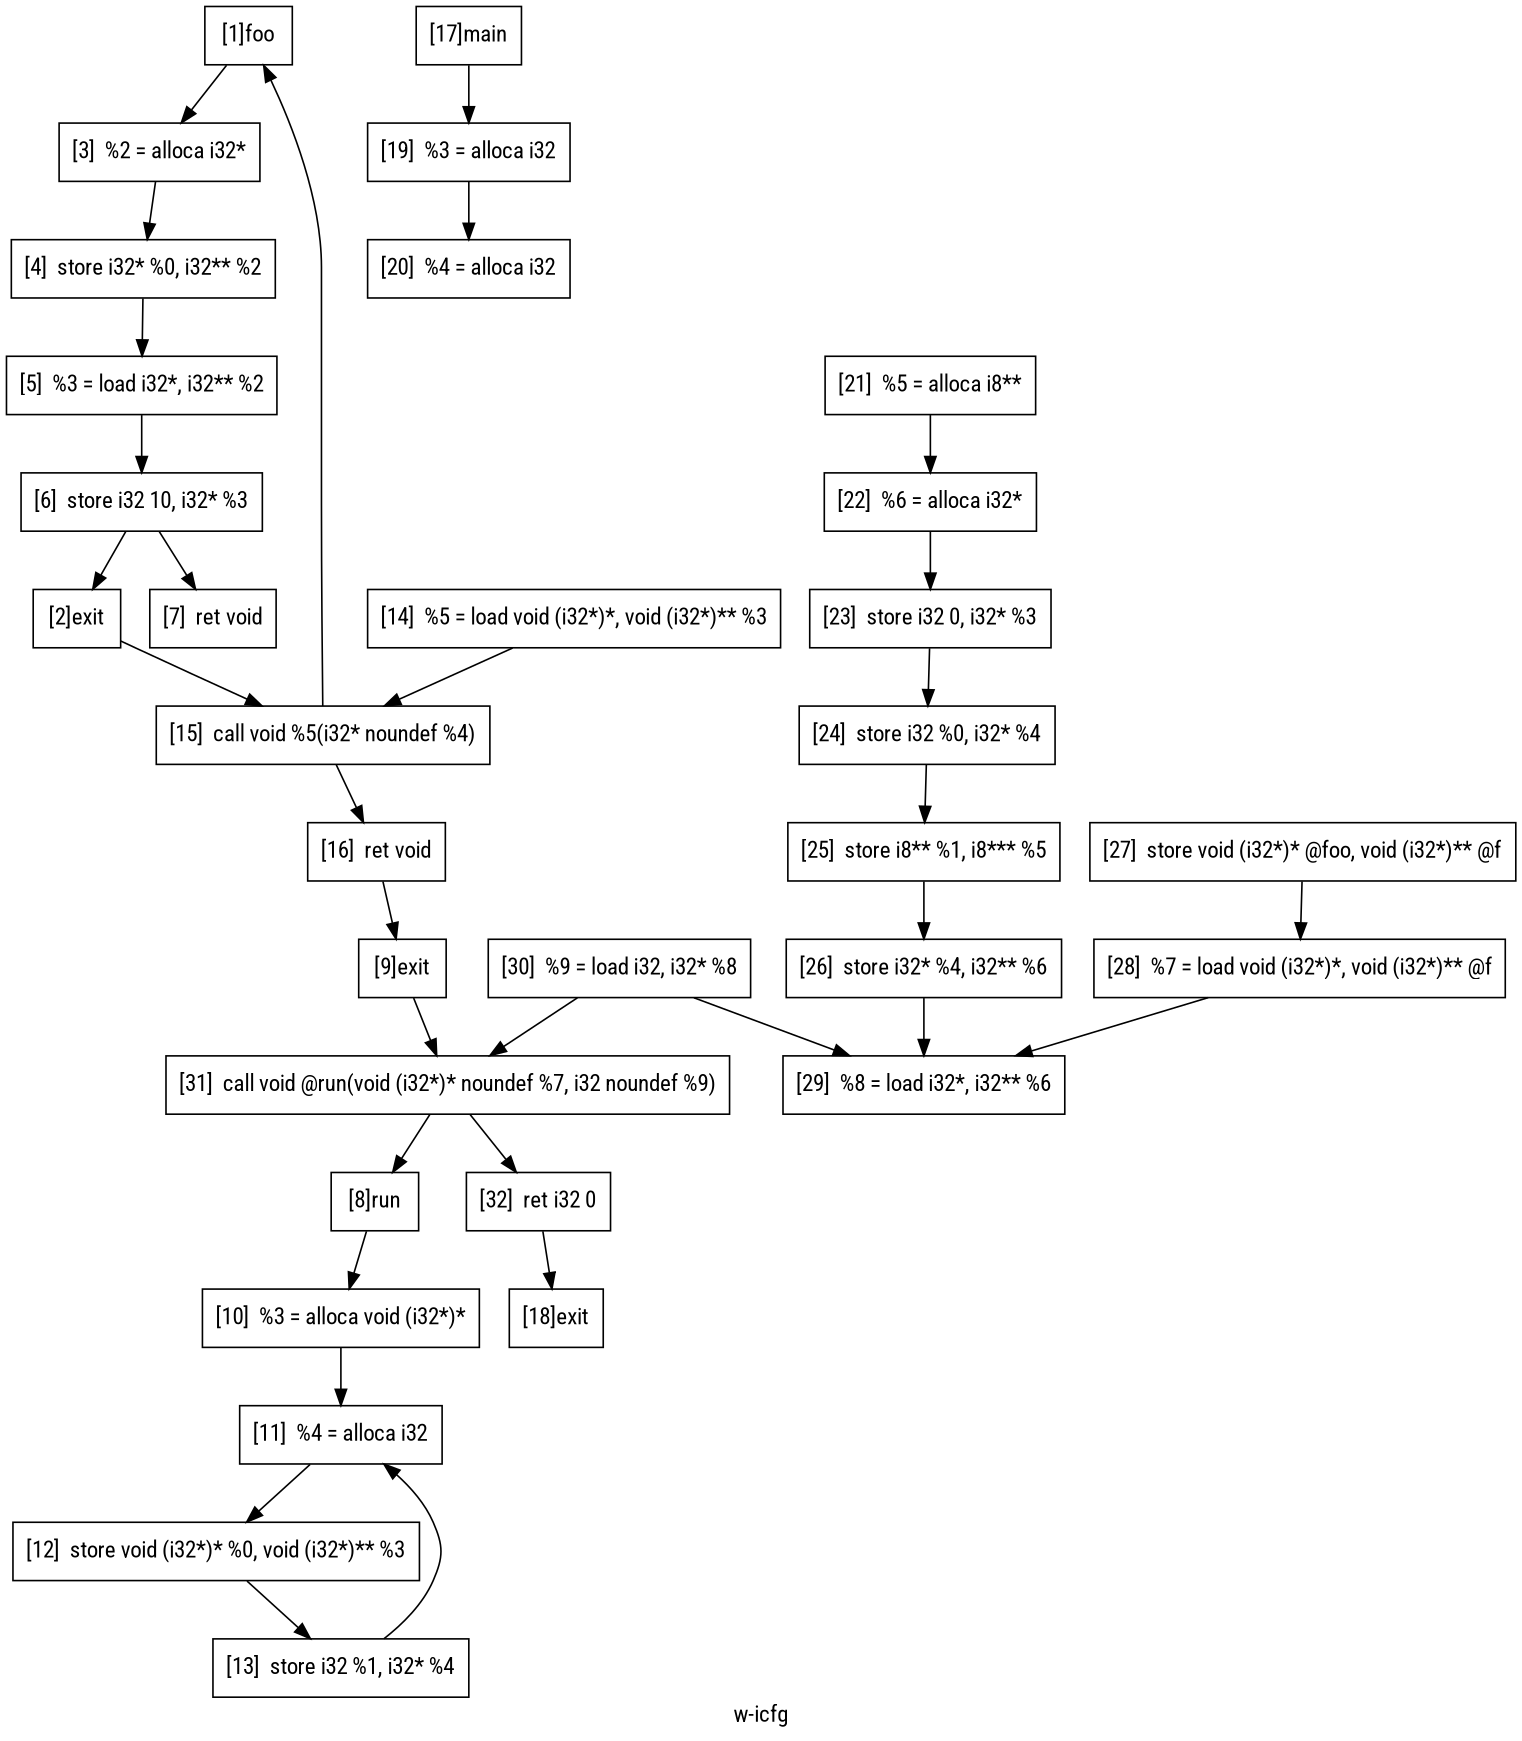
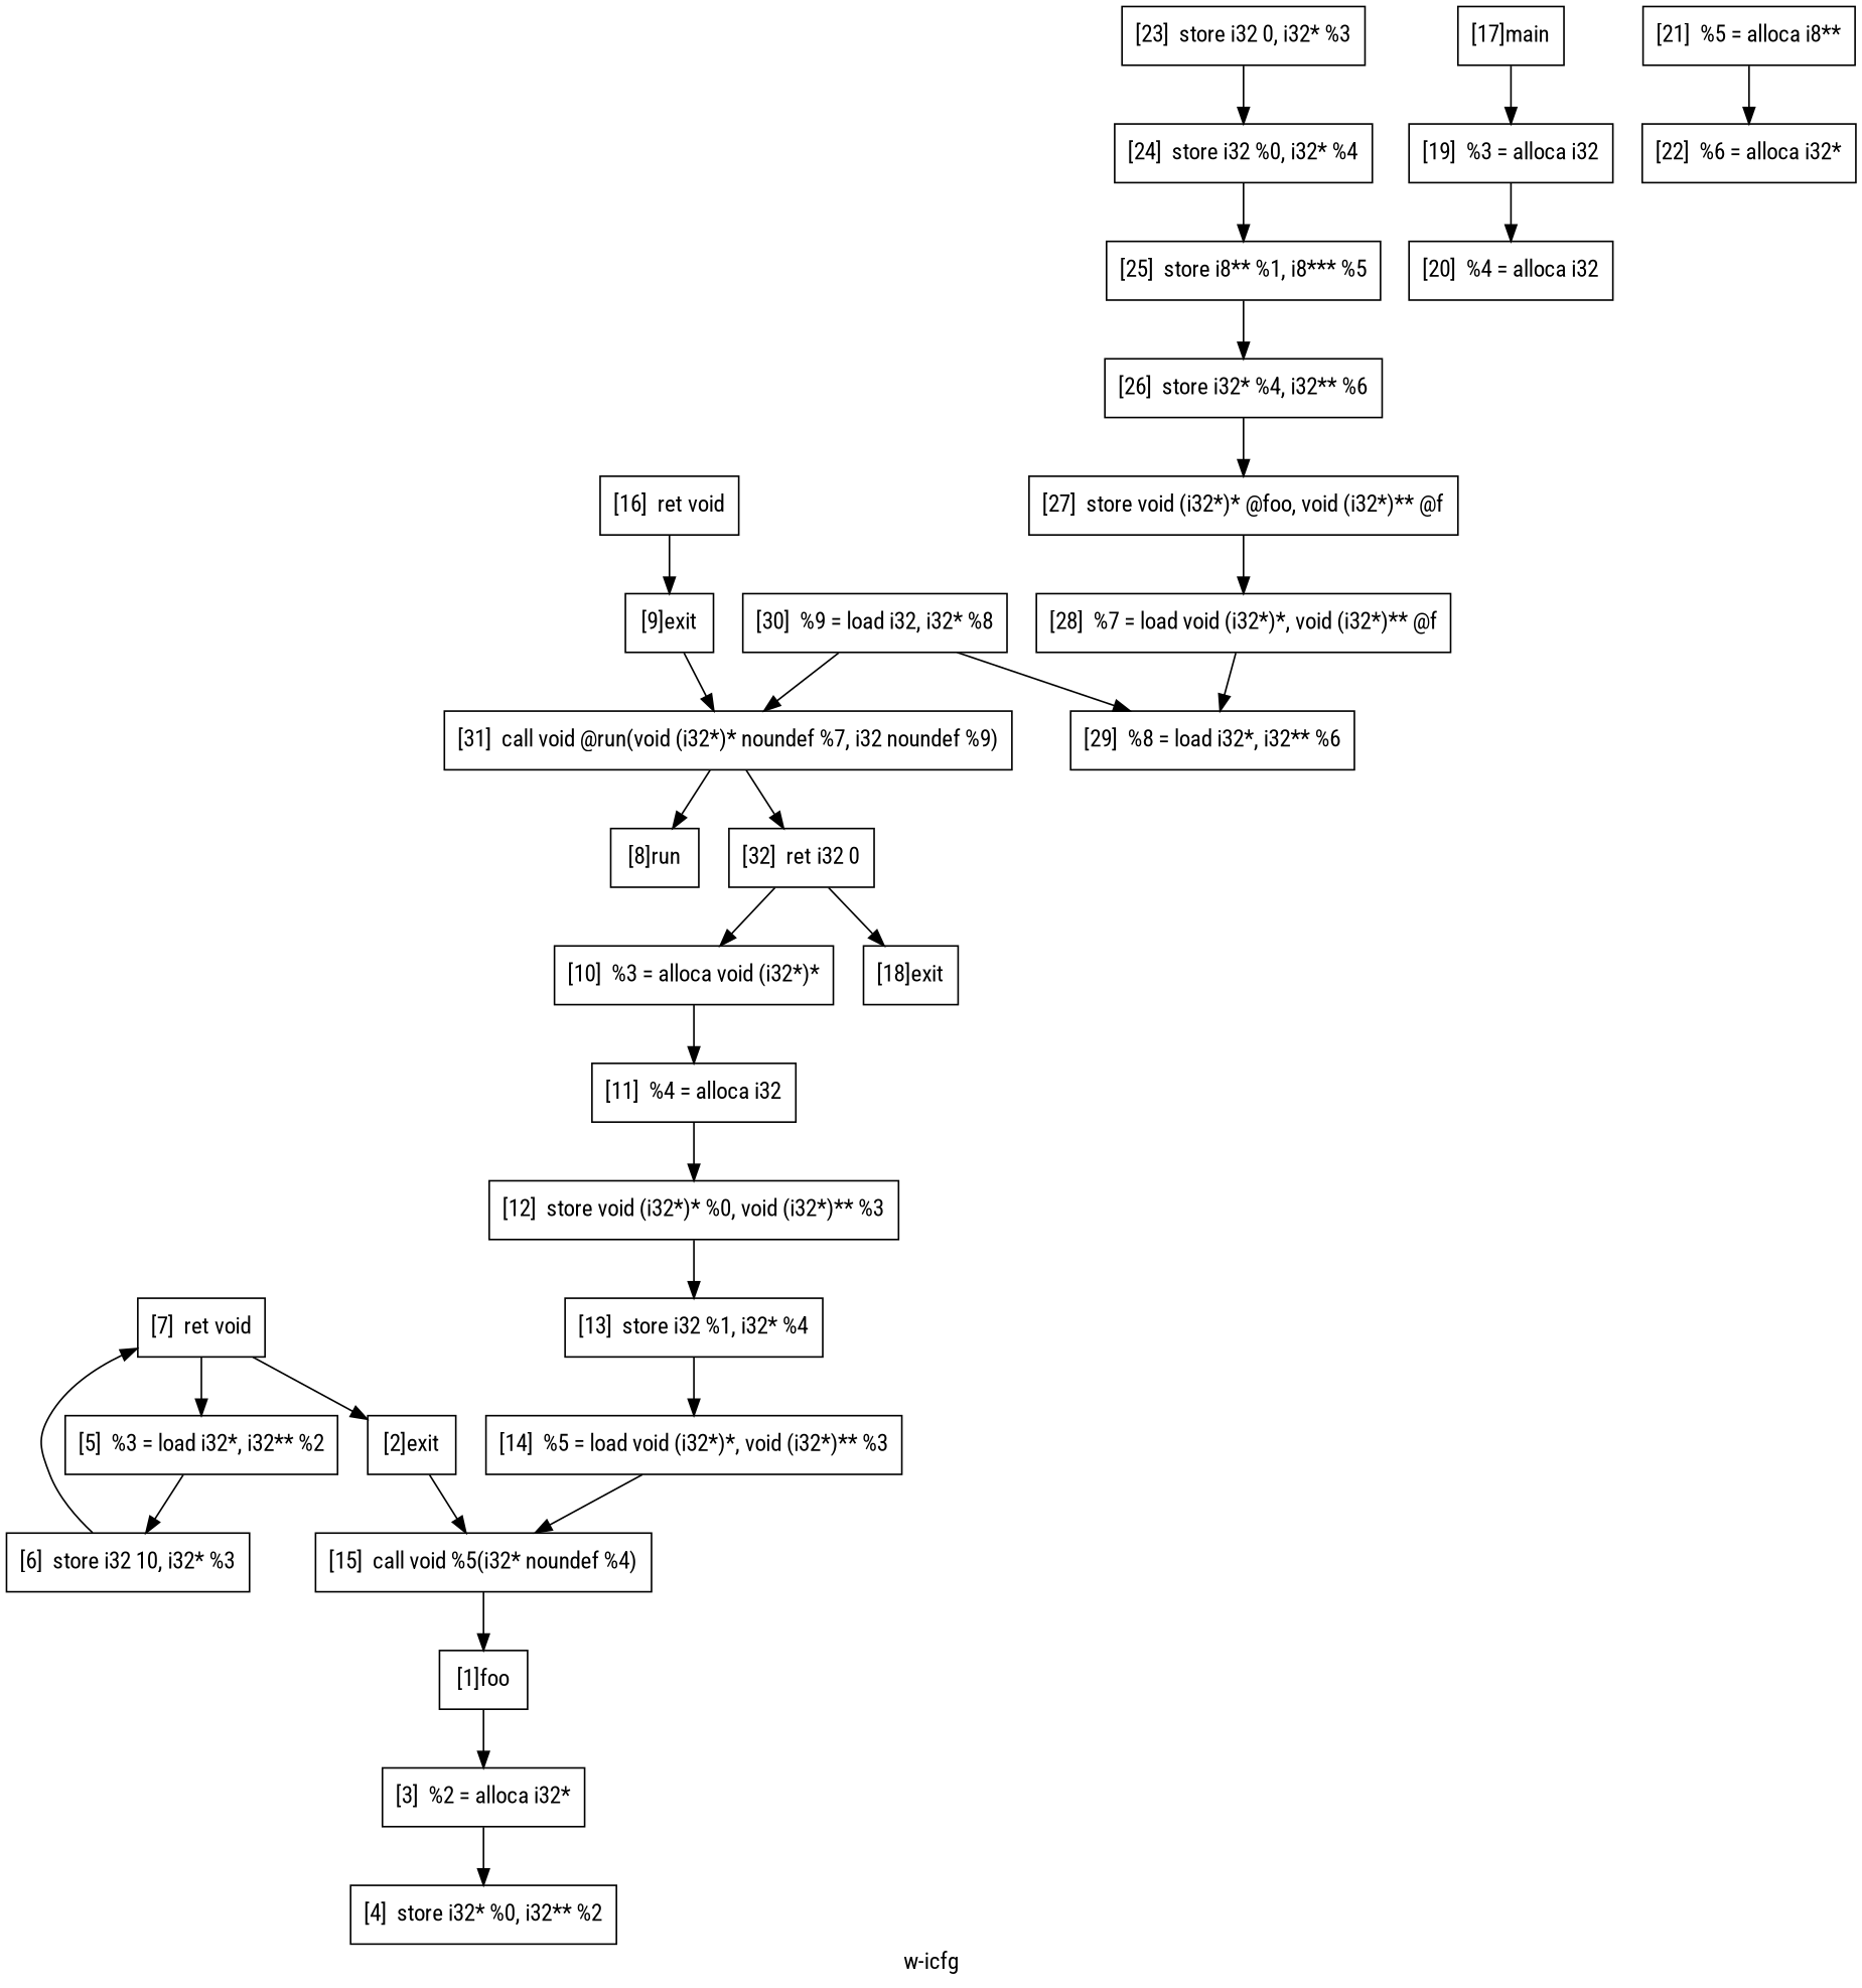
  digraph {
    fontname="Roboto Condensed"
    label="w-icfg"
    node [color=black fontname="Roboto Condensed" shape=rectangle]
    edge [color=black fontname="Roboto Condensed"]
    n1 [label="[1]foo"]
    n2 [label="[3]  %2 = alloca i32*"]
    n3 [label="[4]  store i32* %0, i32** %2"]
    n4 [label="[2]exit"]
    n5 [label="[15]  call void %5(i32* noundef %4)"]
    n6 [label="[16]  ret void"]
    n7 [label="[5]  %3 = load i32*, i32** %2"]
    n8 [label="[6]  store i32 10, i32* %3"]
    n9 [label="[7]  ret void"]
    n10 [label="[8]run"]
    n11 [label="[10]  %3 = alloca void (i32*)*"]
    n12 [label="[11]  %4 = alloca i32"]
    n13 [label="[9]exit"]
    n14 [label="[31]  call void @run(void (i32*)* noundef %7, i32 noundef %9)"]
    n15 [label="[32]  ret i32 0"]
    n16 [label="[12]  store void (i32*)* %0, void (i32*)** %3"]
    n17 [label="[13]  store i32 %1, i32* %4"]
    n18 [label="[14]  %5 = load void (i32*)*, void (i32*)** %3"]
    n19 [label="[17]main"]
    n20 [label="[19]  %3 = alloca i32"]
    n21 [label="[20]  %4 = alloca i32"]
    n22 [label="[18]exit"]
    n23 [label="[21]  %5 = alloca i8**"]
    n24 [label="[22]  %6 = alloca i32*"]
    n25 [label="[23]  store i32 0, i32* %3"]
    n26 [label="[24]  store i32 %0, i32* %4"]
    n27 [label="[25]  store i8** %1, i8*** %5"]
    n28 [label="[26]  store i32* %4, i32** %6"]
    n29 [label="[27]  store void (i32*)* @foo, void (i32*)** @f"]
    n30 [label="[28]  %7 = load void (i32*)*, void (i32*)** @f"]
    n31 [label="[29]  %8 = load i32*, i32** %6"]
    n32 [label="[30]  %9 = load i32, i32* %8"]
    n1 -> n2
    n2 -> n3
-   n3 -> n7
+   n9 -> n7
    n4 -> n5
    n5 -> n1
-   n5 -> n6
    n6 -> n13
    n7 -> n8
    n8 -> n9
-   n8 -> n4
-   n10 -> n11
+   n9 -> n4
+   n15 -> n11
    n11 -> n12
    n12 -> n16
    n13 -> n14
    n14 -> n10
    n14 -> n15
    n15 -> n22
    n16 -> n17
-   n17 -> n12
+   n17 -> n18
    n18 -> n5
    n19 -> n20
    n20 -> n21
    n23 -> n24
-   n24 -> n25
    n25 -> n26
    n26 -> n27
    n27 -> n28
-   n28 -> n31
+   n28 -> n29
    n29 -> n30
    n30 -> n31
    n32 -> n14
    n32 -> n31
  }
